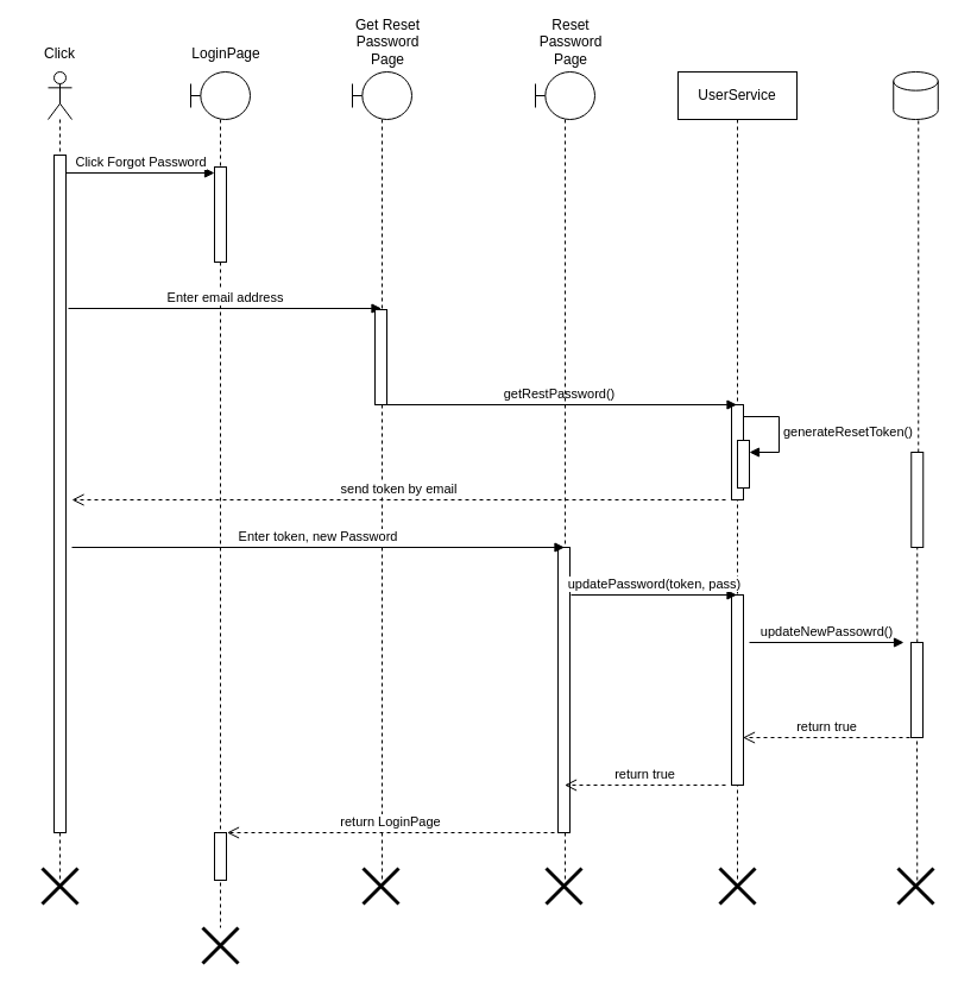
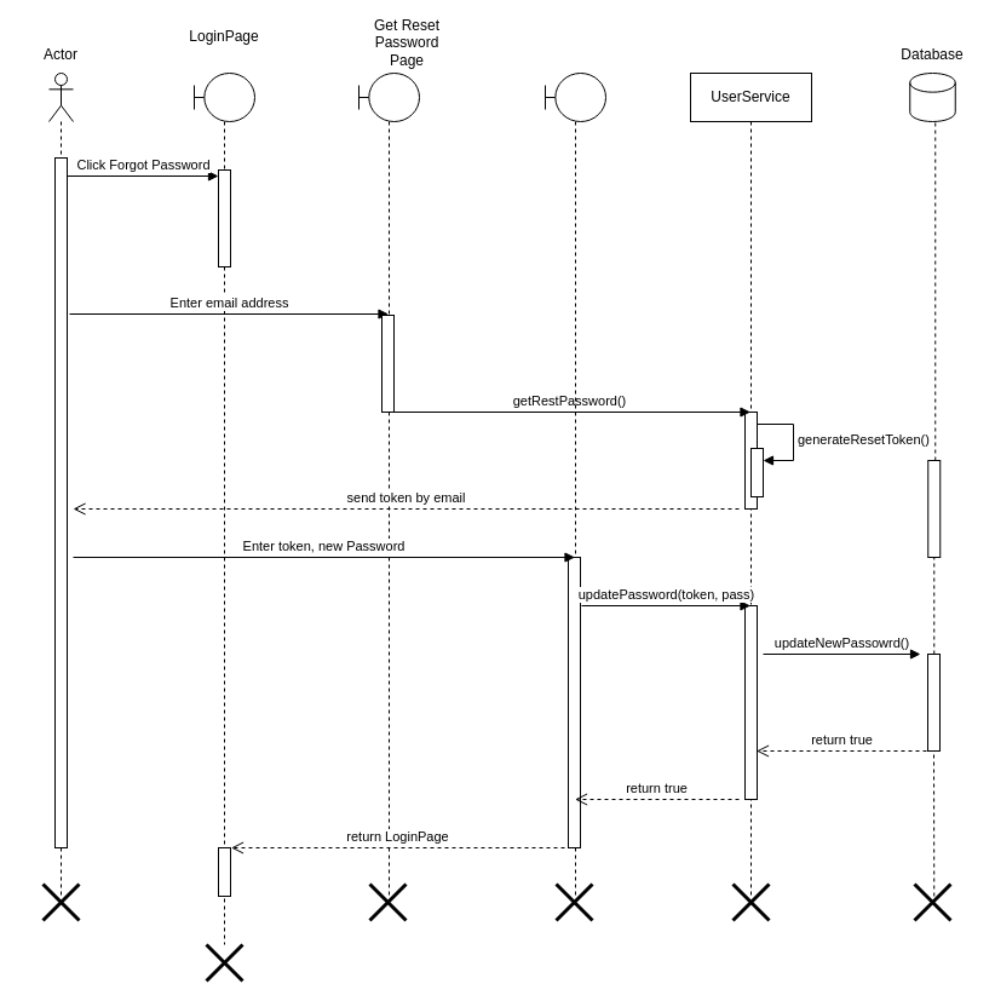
  <mxCell id="0" />
  <mxCell id="1" parent="0" />
  <mxCell id="2" value="" style="shape=umlLifeline;perimeter=lifelinePerimeter;whiteSpace=wrap;html=1;container=1;dropTarget=0;collapsible=0;recursiveResize=0;outlineConnect=0;portConstraint=eastwest;newEdgeStyle={&quot;curved&quot;:0,&quot;rounded&quot;:0};participant=umlActor;" parent="1" vertex="1"><mxGeometry x="40" y="60" width="20" height="680" as="geometry" /></mxCell>
  <mxCell id="3" value="" style="html=1;points=[[0,0,0,0,5],[0,1,0,0,-5],[1,0,0,0,5],[1,1,0,0,-5]];perimeter=orthogonalPerimeter;outlineConnect=0;targetShapes=umlLifeline;portConstraint=eastwest;newEdgeStyle={&quot;curved&quot;:0,&quot;rounded&quot;:0};" parent="2" vertex="1"><mxGeometry x="5" y="70" width="10" height="570" as="geometry" /></mxCell>
- <mxCell id="4" value="Click" style="text;html=1;strokeColor=none;fillColor=none;align=center;verticalAlign=middle;whiteSpace=wrap;rounded=0;" parent="1" vertex="1"><mxGeometry x="20" y="30" width="60" height="30" as="geometry" /></mxCell>
+ <mxCell id="4" value="Actor" style="text;html=1;strokeColor=none;fillColor=none;align=center;verticalAlign=middle;whiteSpace=wrap;rounded=0;" parent="1" vertex="1"><mxGeometry x="20" y="30" width="60" height="30" as="geometry" /></mxCell>
  <mxCell id="5" value="" style="shape=umlLifeline;perimeter=lifelinePerimeter;whiteSpace=wrap;html=1;container=1;dropTarget=0;collapsible=0;recursiveResize=0;outlineConnect=0;portConstraint=eastwest;newEdgeStyle={&quot;curved&quot;:0,&quot;rounded&quot;:0};participant=umlBoundary;" parent="1" vertex="1"><mxGeometry x="160" y="60" width="50" height="720" as="geometry" /></mxCell>
  <mxCell id="6" value="" style="html=1;points=[[0,0,0,0,5],[0,1,0,0,-5],[1,0,0,0,5],[1,1,0,0,-5]];perimeter=orthogonalPerimeter;outlineConnect=0;targetShapes=umlLifeline;portConstraint=eastwest;newEdgeStyle={&quot;curved&quot;:0,&quot;rounded&quot;:0};" parent="5" vertex="1"><mxGeometry x="20" y="80" width="10" height="80" as="geometry" /></mxCell>
  <mxCell id="7" value="" style="html=1;points=[[0,0,0,0,5],[0,1,0,0,-5],[1,0,0,0,5],[1,1,0,0,-5]];perimeter=orthogonalPerimeter;outlineConnect=0;targetShapes=umlLifeline;portConstraint=eastwest;newEdgeStyle={&quot;curved&quot;:0,&quot;rounded&quot;:0};" vertex="1" parent="5"><mxGeometry x="20" y="640" width="10" height="40" as="geometry" /></mxCell>
- <mxCell id="8" value="LoginPage" style="text;html=1;strokeColor=none;fillColor=none;align=center;verticalAlign=middle;whiteSpace=wrap;rounded=0;" parent="1" vertex="1"><mxGeometry x="160" y="30" width="60" height="30" as="geometry" /></mxCell>
+ <mxCell id="8" value="LoginPage" style="text;html=1;strokeColor=none;fillColor=none;align=center;verticalAlign=middle;whiteSpace=wrap;rounded=0;" parent="1" vertex="1"><mxGeometry x="155" y="15" width="60" height="30" as="geometry" /></mxCell>
  <mxCell id="9" value="Click Forgot Password" style="html=1;verticalAlign=bottom;startArrow=none;endArrow=block;startSize=8;curved=0;rounded=0;entryX=0;entryY=0;entryDx=0;entryDy=5;startFill=0;" parent="1" source="3" target="6" edge="1"><mxGeometry relative="1" as="geometry"><mxPoint x="60" y="145" as="sourcePoint" /></mxGeometry></mxCell>
- <mxCell id="10" value="Get Reset Password&lt;br&gt;Page" style="text;html=1;strokeColor=none;fillColor=none;align=center;verticalAlign=middle;whiteSpace=wrap;rounded=0;" parent="1" vertex="1"><mxGeometry x="296" y="20" width="60" height="30" as="geometry" /></mxCell>
+ <mxCell id="10" value="Get Reset Password&lt;br&gt;Page" style="text;html=1;strokeColor=none;fillColor=none;align=center;verticalAlign=middle;whiteSpace=wrap;rounded=0;" parent="1" vertex="1"><mxGeometry x="306" y="20" width="60" height="30" as="geometry" /></mxCell>
  <mxCell id="11" value="UserService" style="shape=umlLifeline;perimeter=lifelinePerimeter;whiteSpace=wrap;html=1;container=1;dropTarget=0;collapsible=0;recursiveResize=0;outlineConnect=0;portConstraint=eastwest;newEdgeStyle={&quot;curved&quot;:0,&quot;rounded&quot;:0};" parent="1" vertex="1"><mxGeometry x="570" y="60" width="100" height="680" as="geometry" /></mxCell>
  <mxCell id="12" value="" style="html=1;points=[[0,0,0,0,5],[0,1,0,0,-5],[1,0,0,0,5],[1,1,0,0,-5]];perimeter=orthogonalPerimeter;outlineConnect=0;targetShapes=umlLifeline;portConstraint=eastwest;newEdgeStyle={&quot;curved&quot;:0,&quot;rounded&quot;:0};" parent="11" vertex="1"><mxGeometry x="45" y="280" width="10" height="80" as="geometry" /></mxCell>
  <mxCell id="13" value="" style="html=1;points=[[0,0,0,0,5],[0,1,0,0,-5],[1,0,0,0,5],[1,1,0,0,-5]];perimeter=orthogonalPerimeter;outlineConnect=0;targetShapes=umlLifeline;portConstraint=eastwest;newEdgeStyle={&quot;curved&quot;:0,&quot;rounded&quot;:0};" vertex="1" parent="11"><mxGeometry x="50" y="310" width="10" height="40" as="geometry" /></mxCell>
  <mxCell id="14" value="generateResetToken()" style="html=1;align=left;spacingLeft=2;endArrow=block;rounded=0;edgeStyle=orthogonalEdgeStyle;curved=0;rounded=0;" edge="1" target="13" parent="11"><mxGeometry relative="1" as="geometry"><mxPoint x="55" y="290" as="sourcePoint" /><Array as="points"><mxPoint x="85" y="320" /></Array></mxGeometry></mxCell>
  <mxCell id="15" value="" style="html=1;points=[[0,0,0,0,5],[0,1,0,0,-5],[1,0,0,0,5],[1,1,0,0,-5]];perimeter=orthogonalPerimeter;outlineConnect=0;targetShapes=umlLifeline;portConstraint=eastwest;newEdgeStyle={&quot;curved&quot;:0,&quot;rounded&quot;:0};" vertex="1" parent="11"><mxGeometry x="45" y="440" width="10" height="160" as="geometry" /></mxCell>
  <mxCell id="16" value="" style="shape=cylinder3;whiteSpace=wrap;html=1;boundedLbl=1;backgroundOutline=1;size=7.833;" parent="1" vertex="1"><mxGeometry x="751.25" y="60" width="37.5" height="40" as="geometry" /></mxCell>
  <mxCell id="17" value="" style="endArrow=none;dashed=1;html=1;rounded=0;entryX=0.5;entryY=1;entryDx=0;entryDy=0;entryPerimeter=0;" parent="1" source="22" edge="1"><mxGeometry width="50" height="50" relative="1" as="geometry"><mxPoint x="772.25" y="981" as="sourcePoint" /><mxPoint x="772.25" y="101" as="targetPoint" /></mxGeometry></mxCell>
+ <mxCell id="18" value="Database" style="text;html=1;strokeColor=none;fillColor=none;align=center;verticalAlign=middle;whiteSpace=wrap;rounded=0;" parent="1" vertex="1"><mxGeometry x="740" y="30" width="60" height="30" as="geometry" /></mxCell>
  <mxCell id="19" value="" style="shape=umlDestroy;whiteSpace=wrap;html=1;strokeWidth=3;targetShapes=umlLifeline;" parent="1" vertex="1"><mxGeometry x="755" y="730" width="30" height="30" as="geometry" /></mxCell>
  <mxCell id="20" value="Enter email address" style="html=1;verticalAlign=bottom;startArrow=none;endArrow=block;startSize=8;curved=0;rounded=0;startFill=0;" parent="1" edge="1" target="27"><mxGeometry relative="1" as="geometry"><mxPoint x="57" y="259" as="sourcePoint" /><mxPoint x="182" y="259" as="targetPoint" /></mxGeometry></mxCell>
  <mxCell id="21" value="" style="endArrow=none;dashed=1;html=1;rounded=0;entryX=0.5;entryY=1;entryDx=0;entryDy=0;entryPerimeter=0;" parent="1" target="22" edge="1" source="38"><mxGeometry width="50" height="50" relative="1" as="geometry"><mxPoint x="771.25" y="740" as="sourcePoint" /><mxPoint x="772.25" y="101" as="targetPoint" /></mxGeometry></mxCell>
  <mxCell id="22" value="" style="html=1;points=[[0,0,0,0,5],[0,1,0,0,-5],[1,0,0,0,5],[1,1,0,0,-5]];perimeter=orthogonalPerimeter;outlineConnect=0;targetShapes=umlLifeline;portConstraint=eastwest;newEdgeStyle={&quot;curved&quot;:0,&quot;rounded&quot;:0};" parent="1" vertex="1"><mxGeometry x="766.25" y="380" width="10" height="80" as="geometry" /></mxCell>
  <mxCell id="23" value="" style="shape=umlDestroy;whiteSpace=wrap;html=1;strokeWidth=3;targetShapes=umlLifeline;" parent="1" vertex="1"><mxGeometry x="605" y="730" width="30" height="30" as="geometry" /></mxCell>
  <mxCell id="24" value="" style="shape=umlDestroy;whiteSpace=wrap;html=1;strokeWidth=3;targetShapes=umlLifeline;" parent="1" vertex="1"><mxGeometry x="305" y="730" width="30" height="30" as="geometry" /></mxCell>
  <mxCell id="25" value="" style="shape=umlDestroy;whiteSpace=wrap;html=1;strokeWidth=3;targetShapes=umlLifeline;" parent="1" vertex="1"><mxGeometry x="170" y="780" width="30" height="30" as="geometry" /></mxCell>
  <mxCell id="26" value="" style="shape=umlDestroy;whiteSpace=wrap;html=1;strokeWidth=3;targetShapes=umlLifeline;" parent="1" vertex="1"><mxGeometry x="35" y="730" width="30" height="30" as="geometry" /></mxCell>
  <mxCell id="27" value="" style="shape=umlLifeline;perimeter=lifelinePerimeter;whiteSpace=wrap;html=1;container=1;dropTarget=0;collapsible=0;recursiveResize=0;outlineConnect=0;portConstraint=eastwest;newEdgeStyle={&quot;curved&quot;:0,&quot;rounded&quot;:0};participant=umlBoundary;" vertex="1" parent="1"><mxGeometry x="296" y="60" width="50" height="680" as="geometry" /></mxCell>
  <mxCell id="28" value="" style="html=1;points=[[0,0,0,0,5],[0,1,0,0,-5],[1,0,0,0,5],[1,1,0,0,-5]];perimeter=orthogonalPerimeter;outlineConnect=0;targetShapes=umlLifeline;portConstraint=eastwest;newEdgeStyle={&quot;curved&quot;:0,&quot;rounded&quot;:0};" vertex="1" parent="27"><mxGeometry x="19" y="200" width="10" height="80" as="geometry" /></mxCell>
  <mxCell id="29" value="getRestPassword()" style="html=1;verticalAlign=bottom;endArrow=block;curved=0;rounded=0;" edge="1" parent="1" target="11"><mxGeometry width="80" relative="1" as="geometry"><mxPoint x="320" y="340" as="sourcePoint" /><mxPoint x="400" y="340" as="targetPoint" /></mxGeometry></mxCell>
  <mxCell id="30" value="send token by email" style="html=1;verticalAlign=bottom;endArrow=open;dashed=1;endSize=8;curved=0;rounded=0;" edge="1" parent="1"><mxGeometry relative="1" as="geometry"><mxPoint x="610" y="420" as="sourcePoint" /><mxPoint x="60" y="420" as="targetPoint" /></mxGeometry></mxCell>
- <mxCell id="31" value="Reset Password Page" style="text;html=1;strokeColor=none;fillColor=none;align=center;verticalAlign=middle;whiteSpace=wrap;rounded=0;" vertex="1" parent="1"><mxGeometry x="450" y="20" width="60" height="30" as="geometry" /></mxCell>
  <mxCell id="32" value="" style="shape=umlDestroy;whiteSpace=wrap;html=1;strokeWidth=3;targetShapes=umlLifeline;" vertex="1" parent="1"><mxGeometry x="459" y="730" width="30" height="30" as="geometry" /></mxCell>
  <mxCell id="33" value="" style="shape=umlLifeline;perimeter=lifelinePerimeter;whiteSpace=wrap;html=1;container=1;dropTarget=0;collapsible=0;recursiveResize=0;outlineConnect=0;portConstraint=eastwest;newEdgeStyle={&quot;curved&quot;:0,&quot;rounded&quot;:0};participant=umlBoundary;" vertex="1" parent="1"><mxGeometry x="450" y="60" width="50" height="680" as="geometry" /></mxCell>
  <mxCell id="34" value="" style="html=1;points=[[0,0,0,0,5],[0,1,0,0,-5],[1,0,0,0,5],[1,1,0,0,-5]];perimeter=orthogonalPerimeter;outlineConnect=0;targetShapes=umlLifeline;portConstraint=eastwest;newEdgeStyle={&quot;curved&quot;:0,&quot;rounded&quot;:0};" vertex="1" parent="33"><mxGeometry x="19" y="400" width="10" height="240" as="geometry" /></mxCell>
  <mxCell id="35" value="Enter token, new Password" style="html=1;verticalAlign=bottom;endArrow=block;curved=0;rounded=0;" edge="1" parent="1" target="33"><mxGeometry width="80" relative="1" as="geometry"><mxPoint x="60" y="460" as="sourcePoint" /><mxPoint x="140" y="460" as="targetPoint" /></mxGeometry></mxCell>
  <mxCell id="36" value="updatePassword(token, pass)" style="html=1;verticalAlign=bottom;endArrow=block;curved=0;rounded=0;" edge="1" parent="1" target="11"><mxGeometry width="80" relative="1" as="geometry"><mxPoint x="480" y="500" as="sourcePoint" /><mxPoint x="560" y="500" as="targetPoint" /></mxGeometry></mxCell>
  <mxCell id="37" value="" style="endArrow=none;dashed=1;html=1;rounded=0;entryX=0.5;entryY=1;entryDx=0;entryDy=0;entryPerimeter=0;" edge="1" parent="1" target="38"><mxGeometry width="50" height="50" relative="1" as="geometry"><mxPoint x="771.25" y="740" as="sourcePoint" /><mxPoint x="771" y="460" as="targetPoint" /></mxGeometry></mxCell>
  <mxCell id="38" value="" style="html=1;points=[[0,0,0,0,5],[0,1,0,0,-5],[1,0,0,0,5],[1,1,0,0,-5]];perimeter=orthogonalPerimeter;outlineConnect=0;targetShapes=umlLifeline;portConstraint=eastwest;newEdgeStyle={&quot;curved&quot;:0,&quot;rounded&quot;:0};" vertex="1" parent="1"><mxGeometry x="766" y="540" width="10" height="80" as="geometry" /></mxCell>
  <mxCell id="39" value="updateNewPassowrd()" style="html=1;verticalAlign=bottom;endArrow=block;curved=0;rounded=0;" edge="1" parent="1"><mxGeometry width="80" relative="1" as="geometry"><mxPoint x="630" y="540" as="sourcePoint" /><mxPoint x="760" y="540" as="targetPoint" /></mxGeometry></mxCell>
  <mxCell id="40" value="return true" style="html=1;verticalAlign=bottom;endArrow=open;dashed=1;endSize=8;curved=0;rounded=0;" edge="1" parent="1"><mxGeometry relative="1" as="geometry"><mxPoint x="765" y="620" as="sourcePoint" /><mxPoint x="624.5" y="620" as="targetPoint" /></mxGeometry></mxCell>
  <mxCell id="41" value="return true" style="html=1;verticalAlign=bottom;endArrow=open;dashed=1;endSize=8;curved=0;rounded=0;" edge="1" parent="1" target="33"><mxGeometry relative="1" as="geometry"><mxPoint x="610" y="660" as="sourcePoint" /><mxPoint x="530" y="660" as="targetPoint" /></mxGeometry></mxCell>
  <mxCell id="42" value="return LoginPage" style="html=1;verticalAlign=bottom;endArrow=open;dashed=1;endSize=8;curved=0;rounded=0;" edge="1" parent="1"><mxGeometry relative="1" as="geometry"><mxPoint x="466" y="700" as="sourcePoint" /><mxPoint x="190.5" y="700" as="targetPoint" /></mxGeometry></mxCell>
